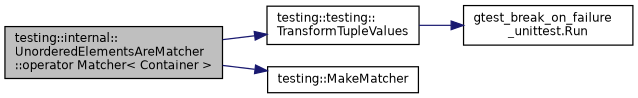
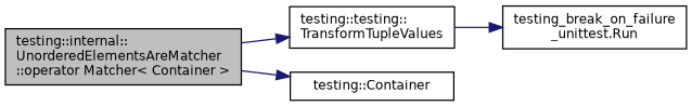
  digraph {
    rankdir=LR
    node [color=black fillcolor=white fontname=Helvetica fontsize=10 shape=record style=filled]
    edge [color=midnightblue fontname=Helvetica fontsize=10 labelfontname=Helvetica labelfontsize=10 style=solid]
    n1 [fillcolor=grey75 fontcolor=black height=0.2 label="testing::internal::\lUnorderedElementsAreMatcher\l::operator Matcher\< Container \>" width=0.4]
    n2 [height=0.2 label="testing::testing::\lTransformTupleValues" width=0.4]
-   n3 [height=0.2 label="testing::MakeMatcher" width=0.4]
-   n4 [height=0.2 label="gtest_break_on_failure\l_unittest.Run" width=0.4]
+   n3 [height=0.2 label="testing::Container" width=0.4]
+   n4 [height=0.2 label="testing_break_on_failure\l_unittest.Run" width=0.4]
    n1 -> n2
    n1 -> n3
    n2 -> n4
  }
